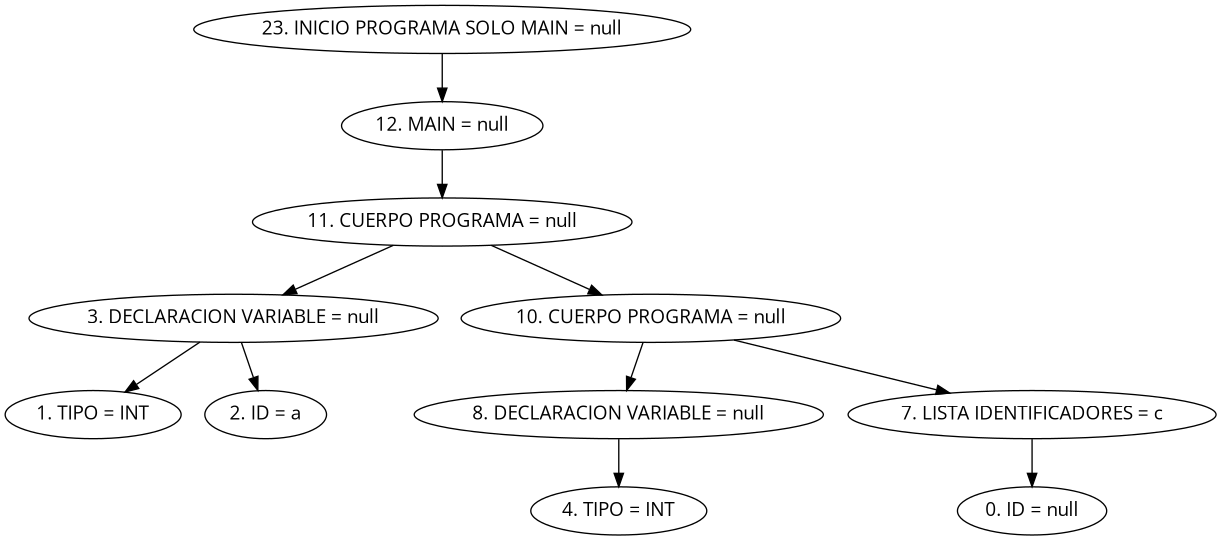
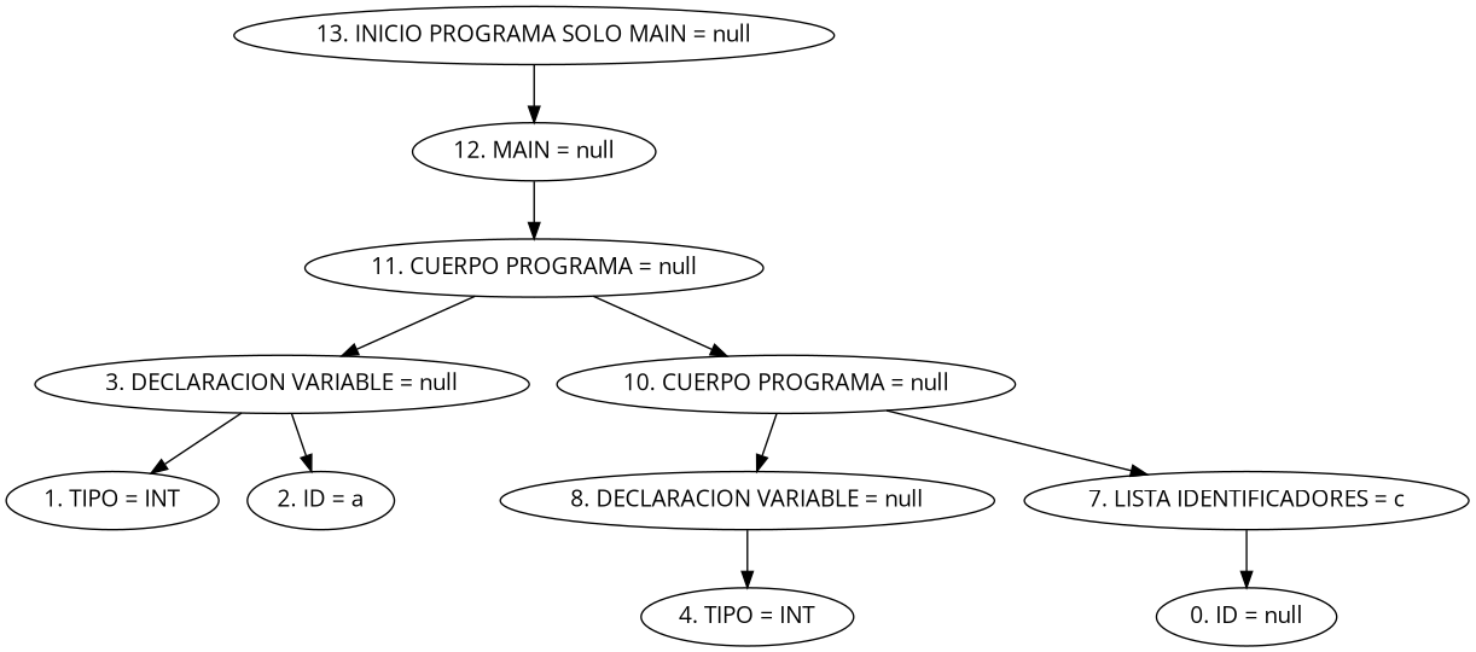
  digraph {
    fontname="Open Sans"
    node [fontname="Open Sans"]
    edge [fontname="Open Sans"]
-   "13. INICIO PROGRAMA SOLO MAIN = null" [label="23. INICIO PROGRAMA SOLO MAIN = null"]
+   "13. INICIO PROGRAMA SOLO MAIN = null"
    "12. MAIN = null"
    "11. CUERPO PROGRAMA = null"
    "3. DECLARACION VARIABLE = null"
    "10. CUERPO PROGRAMA = null"
    "1. TIPO = INT"
    "2. ID = a"
    "8. DECLARACION VARIABLE = null"
    "7. LISTA IDENTIFICADORES = c"
    "4. TIPO = INT"
    "0. ID = null"
    "13. INICIO PROGRAMA SOLO MAIN = null" -> "12. MAIN = null"
    "12. MAIN = null" -> "11. CUERPO PROGRAMA = null"
    "11. CUERPO PROGRAMA = null" -> "3. DECLARACION VARIABLE = null"
    "11. CUERPO PROGRAMA = null" -> "10. CUERPO PROGRAMA = null"
    "3. DECLARACION VARIABLE = null" -> "1. TIPO = INT"
    "3. DECLARACION VARIABLE = null" -> "2. ID = a"
    "10. CUERPO PROGRAMA = null" -> "8. DECLARACION VARIABLE = null"
    "10. CUERPO PROGRAMA = null" -> "7. LISTA IDENTIFICADORES = c"
    "8. DECLARACION VARIABLE = null" -> "4. TIPO = INT"
    "7. LISTA IDENTIFICADORES = c" -> "0. ID = null"
  }
